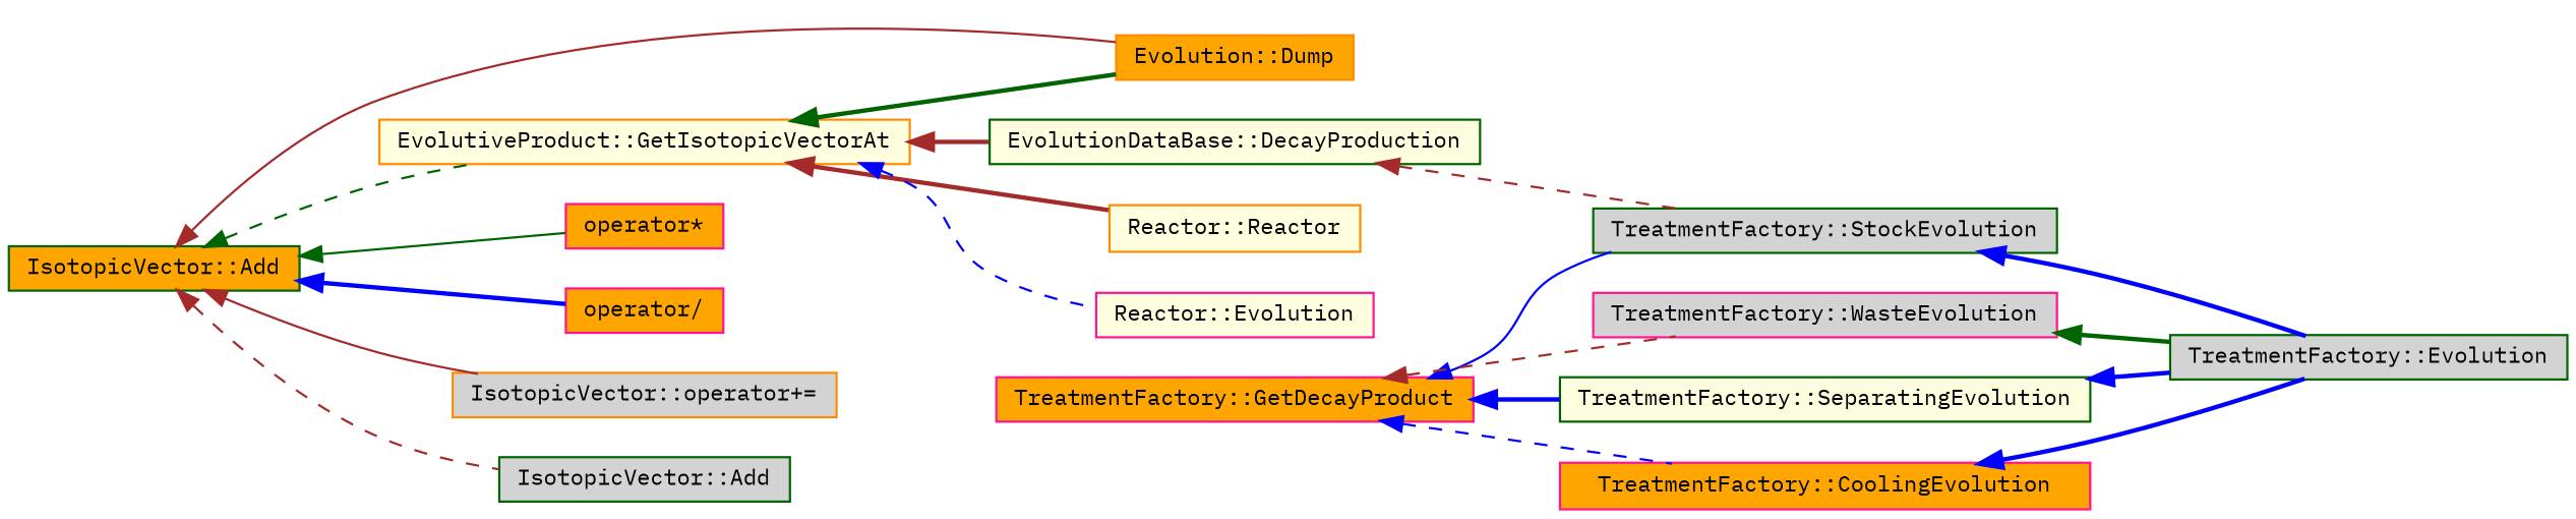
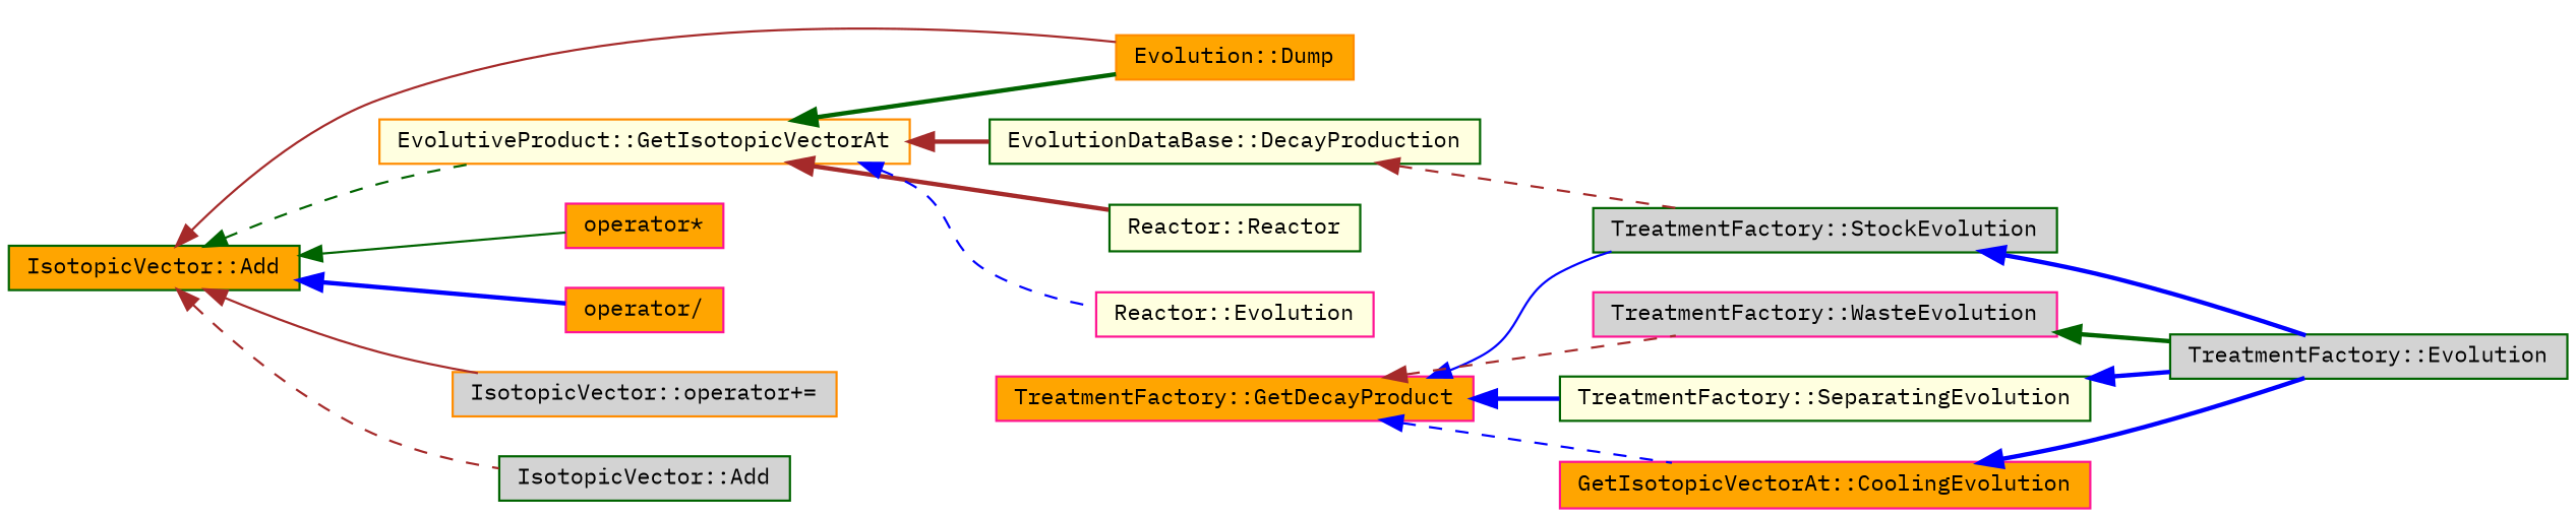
  digraph {
    fontname="IBM Plex Mono"
    rankdir=LR
    node [color=darkgreen fillcolor=orange fontname="IBM Plex Mono" fontsize=10 shape=record style=filled]
    edge [color=blue dir=back fontname="IBM Plex Mono" fontsize=10 labelfontname=Helvetica labelfontsize=10 style=bold]
    n1 [fontcolor=black height=0.2 label="IsotopicVector::Add" width=0.4]
    n2 [color=darkorange fillcolor=lightyellow height=0.2 label="EvolutiveProduct::GetIsotopicVectorAt" width=0.4]
    n3 [color=darkorange height=0.2 label="Evolution::Dump" width=0.4]
    n4 [color=deeppink height=0.2 label="operator*" width=0.4]
    n5 [color=deeppink height=0.2 label="operator/" width=0.4]
    n6 [color=darkorange fillcolor=lightgrey height=0.2 label="IsotopicVector::operator+=" width=0.4]
    n7 [fillcolor=lightgrey height=0.2 label="IsotopicVector::Add" width=0.4]
    n8 [fillcolor=lightyellow height=0.2 label="EvolutionDataBase::DecayProduction" width=0.4]
-   n9 [color=darkorange fillcolor=lightyellow height=0.2 label="Reactor::Reactor" width=0.4]
+   n9 [fillcolor=lightyellow height=0.2 label="Reactor::Reactor" width=0.4]
    n10 [color=deeppink fillcolor=lightyellow height=0.2 label="Reactor::Evolution" width=0.4]
    n11 [fillcolor=lightgrey height=0.2 label="TreatmentFactory::StockEvolution" width=0.4]
    n12 [color=deeppink height=0.2 label="TreatmentFactory::GetDecayProduct" width=0.4]
    n13 [color=deeppink fillcolor=lightgrey height=0.2 label="TreatmentFactory::WasteEvolution" width=0.4]
    n14 [fillcolor=lightyellow height=0.2 label="TreatmentFactory::SeparatingEvolution" width=0.4]
-   n15 [color=deeppink height=0.2 label="TreatmentFactory::CoolingEvolution" width=0.4]
+   n15 [color=deeppink height=0.2 label="GetIsotopicVectorAt::CoolingEvolution" width=0.4]
    n16 [fillcolor=lightgrey height=0.2 label="TreatmentFactory::Evolution" width=0.4]
    n1 -> n2 [color=darkgreen style=dashed]
    n1 -> n3 [color=brown style=solid]
    n1 -> n4 [color=darkgreen style=solid]
    n1 -> n5
    n1 -> n6 [color=brown style=solid]
    n1 -> n7 [color=brown style=dashed]
    n2 -> n3 [color=darkgreen]
    n2 -> n8 [color=brown]
    n2 -> n9 [color=brown]
    n2 -> n10 [style=dashed]
    n8 -> n11 [color=brown style=dashed]
    n11 -> n16
    n12 -> n11 [style=solid]
    n12 -> n13 [color=brown style=dashed]
    n12 -> n14
    n12 -> n15 [style=dashed]
    n13 -> n16 [color=darkgreen]
    n14 -> n16
    n15 -> n16
  }
